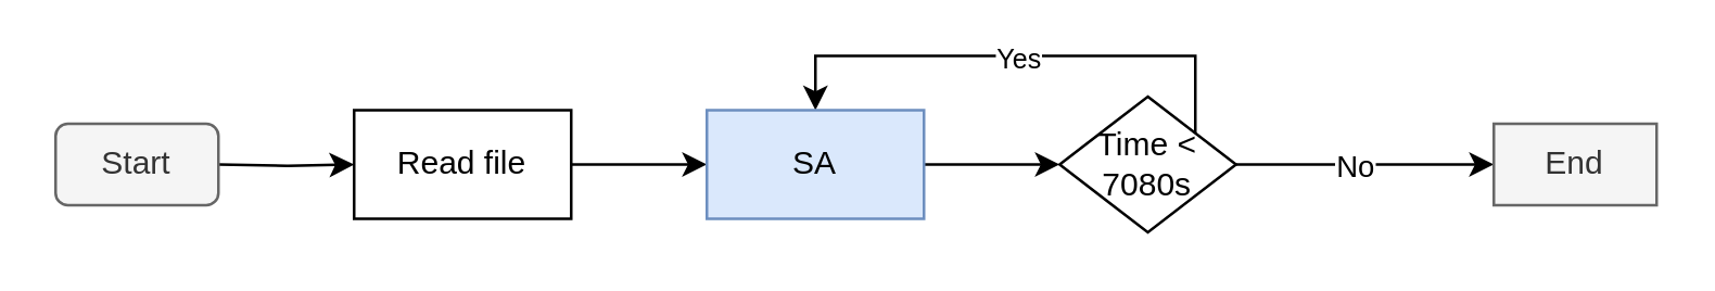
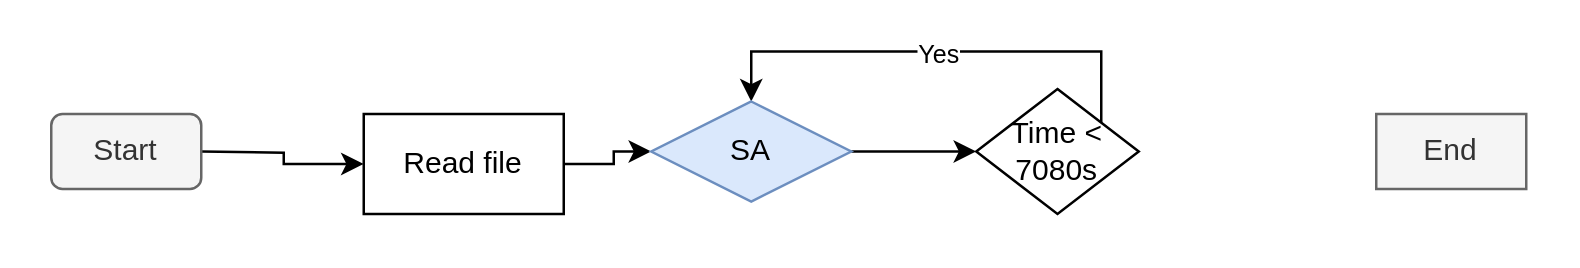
  <mxCell id="0" />
  <mxCell id="1" parent="0" />
  <mxCell id="2" style="edgeStyle=orthogonalEdgeStyle;rounded=0;orthogonalLoop=1;jettySize=auto;html=1;entryX=0;entryY=0.5;entryDx=0;entryDy=0;" edge="1" parent="1" target="4"><mxGeometry relative="1" as="geometry"><mxPoint x="80" y="60" as="sourcePoint" /></mxGeometry></mxCell>
  <mxCell id="3" style="edgeStyle=orthogonalEdgeStyle;rounded=0;orthogonalLoop=1;jettySize=auto;html=1;entryX=0;entryY=0.5;entryDx=0;entryDy=0;" edge="1" parent="1" source="4" target="11"><mxGeometry relative="1" as="geometry" /></mxCell>
- <mxCell id="4" value="Read file" style="rounded=0;whiteSpace=wrap;html=1;" vertex="1" parent="1"><mxGeometry x="130" y="40" width="80" height="40" as="geometry" /></mxCell>
- <mxCell id="5" style="edgeStyle=orthogonalEdgeStyle;rounded=0;orthogonalLoop=1;jettySize=auto;html=1;entryX=0;entryY=0.5;entryDx=0;entryDy=0;" edge="1" parent="1" source="9" target="12"><mxGeometry relative="1" as="geometry" /></mxCell>
- <mxCell id="6" value="No" style="edgeLabel;html=1;align=center;verticalAlign=middle;resizable=0;points=[];" vertex="1" connectable="0" parent="5"><mxGeometry x="-0.288" relative="1" as="geometry"><mxPoint x="9" as="offset" /></mxGeometry></mxCell>
+ <mxCell id="4" value="Read file" style="rounded=0;whiteSpace=wrap;html=1;" vertex="1" parent="1"><mxGeometry x="145" y="45" width="80" height="40" as="geometry" /></mxCell>
  <mxCell id="7" style="edgeStyle=orthogonalEdgeStyle;rounded=0;orthogonalLoop=1;jettySize=auto;html=1;entryX=0.5;entryY=0;entryDx=0;entryDy=0;" edge="1" parent="1" source="9" target="11"><mxGeometry relative="1" as="geometry"><Array as="points"><mxPoint x="440" y="20" /><mxPoint x="300" y="20" /></Array></mxGeometry></mxCell>
  <mxCell id="8" value="&lt;font style=&quot;font-size: 10px;&quot;&gt;Yes&lt;/font&gt;" style="edgeLabel;html=1;align=center;verticalAlign=middle;resizable=0;points=[];" vertex="1" connectable="0" parent="7"><mxGeometry x="0.034" relative="1" as="geometry"><mxPoint x="3" as="offset" /></mxGeometry></mxCell>
  <mxCell id="9" value="Time &amp;lt; 7080s" style="rhombus;whiteSpace=wrap;html=1;" vertex="1" parent="1"><mxGeometry x="390" y="35" width="65" height="50" as="geometry" /></mxCell>
  <mxCell id="10" style="edgeStyle=orthogonalEdgeStyle;rounded=0;orthogonalLoop=1;jettySize=auto;html=1;entryX=0;entryY=0.5;entryDx=0;entryDy=0;" edge="1" parent="1" source="11" target="9"><mxGeometry relative="1" as="geometry"><mxPoint x="360" y="60" as="targetPoint" /></mxGeometry></mxCell>
- <mxCell id="11" value="SA" style="rounded=0;whiteSpace=wrap;html=1;fillColor=#dae8fc;strokeColor=#6c8ebf;" vertex="1" parent="1"><mxGeometry x="260" y="40" width="80" height="40" as="geometry" /></mxCell>
+ <mxCell id="11" value="SA" style="rhombus;whiteSpace=wrap;html=1;fillColor=#dae8fc;strokeColor=#6c8ebf;" vertex="1" parent="1"><mxGeometry x="260" y="40" width="80" height="40" as="geometry" /></mxCell>
  <mxCell id="12" value="End" style="whiteSpace=wrap;html=1;fillColor=#f5f5f5;strokeColor=#666666;fontColor=#333333;rounded=0;" vertex="1" parent="1"><mxGeometry x="550" y="45" width="60" height="30" as="geometry" /></mxCell>
  <mxCell id="13" value="Start" style="rounded=1;whiteSpace=wrap;html=1;fillColor=#f5f5f5;strokeColor=#666666;fontColor=#333333;" vertex="1" parent="1"><mxGeometry y="45" width="60" height="30" as="geometry" x="20" /></mxCell>
